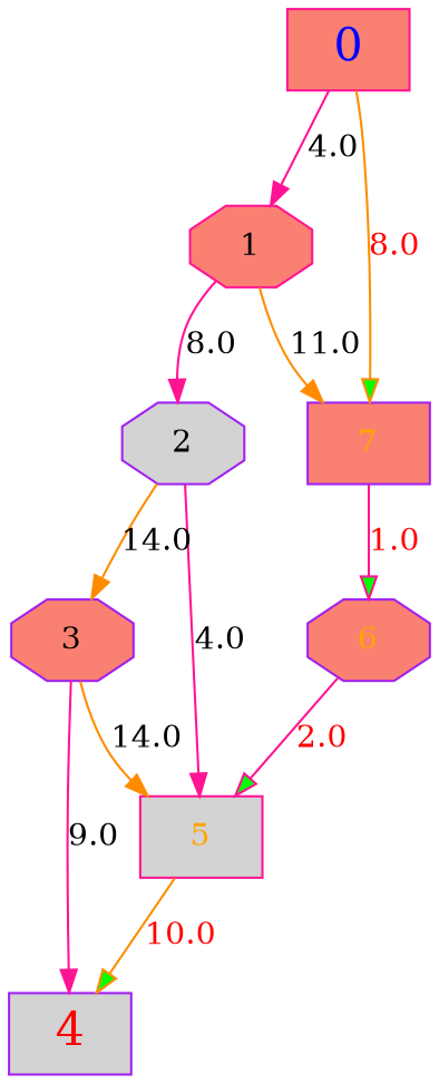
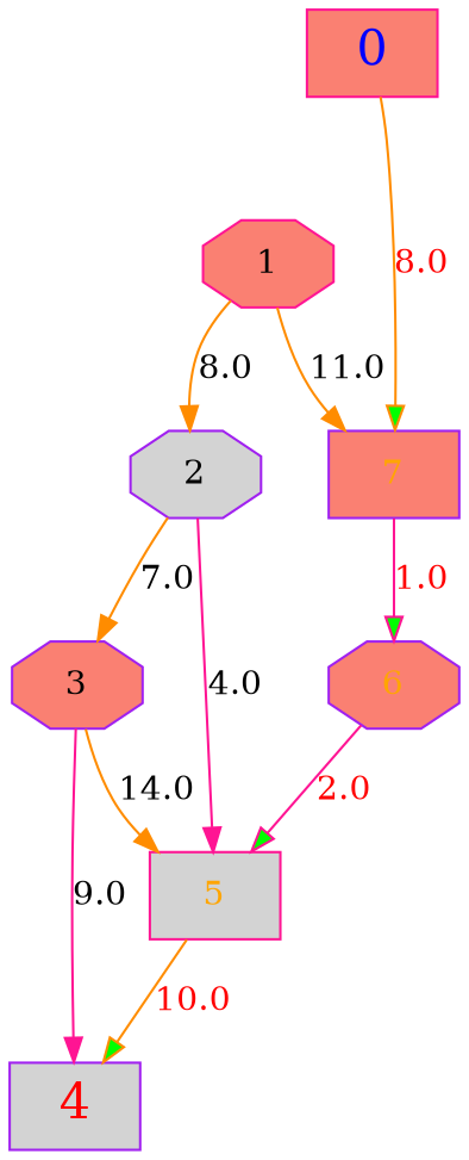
  digraph {
    node [color=purple fillcolor=salmon shape=box style=filled]
    edge [color=deeppink]
    n1 [color=deeppink fontcolor=blue fontsize=20.0 label=0]
    n2 [color=deeppink label=1 shape=octagon]
    n3 [fontcolor=orange label=7]
    n4 [fillcolor=lightgrey label=2 shape=octagon]
    n5 [fontcolor=orange label=6 shape=octagon]
    n6 [color=deeppink fillcolor=lightgrey fontcolor=orange label=5]
    n7 [label=3 shape=octagon]
    n8 [fillcolor=lightgrey fontcolor=red fontsize=20.0 label=4]
-   n1 -> n2 [label=4.0]
    n1 -> n3 [color=darkorange fillcolor=green fontcolor=red label=8.0]
    n2 -> n3 [color=darkorange label=11.0]
-   n2 -> n4 [label=8.0]
+   n2 -> n4 [color=darkorange label=8.0]
    n3 -> n5 [fillcolor=green fontcolor=red label=1.0]
    n4 -> n6 [label=4.0]
-   n4 -> n7 [color=darkorange label=14.0]
+   n4 -> n7 [color=darkorange label=7.0]
    n5 -> n6 [fillcolor=green fontcolor=red label=2.0]
    n6 -> n8 [color=darkorange fillcolor=green fontcolor=red label=10.0]
    n7 -> n6 [color=darkorange label=14.0]
    n7 -> n8 [label=9.0]
  }
